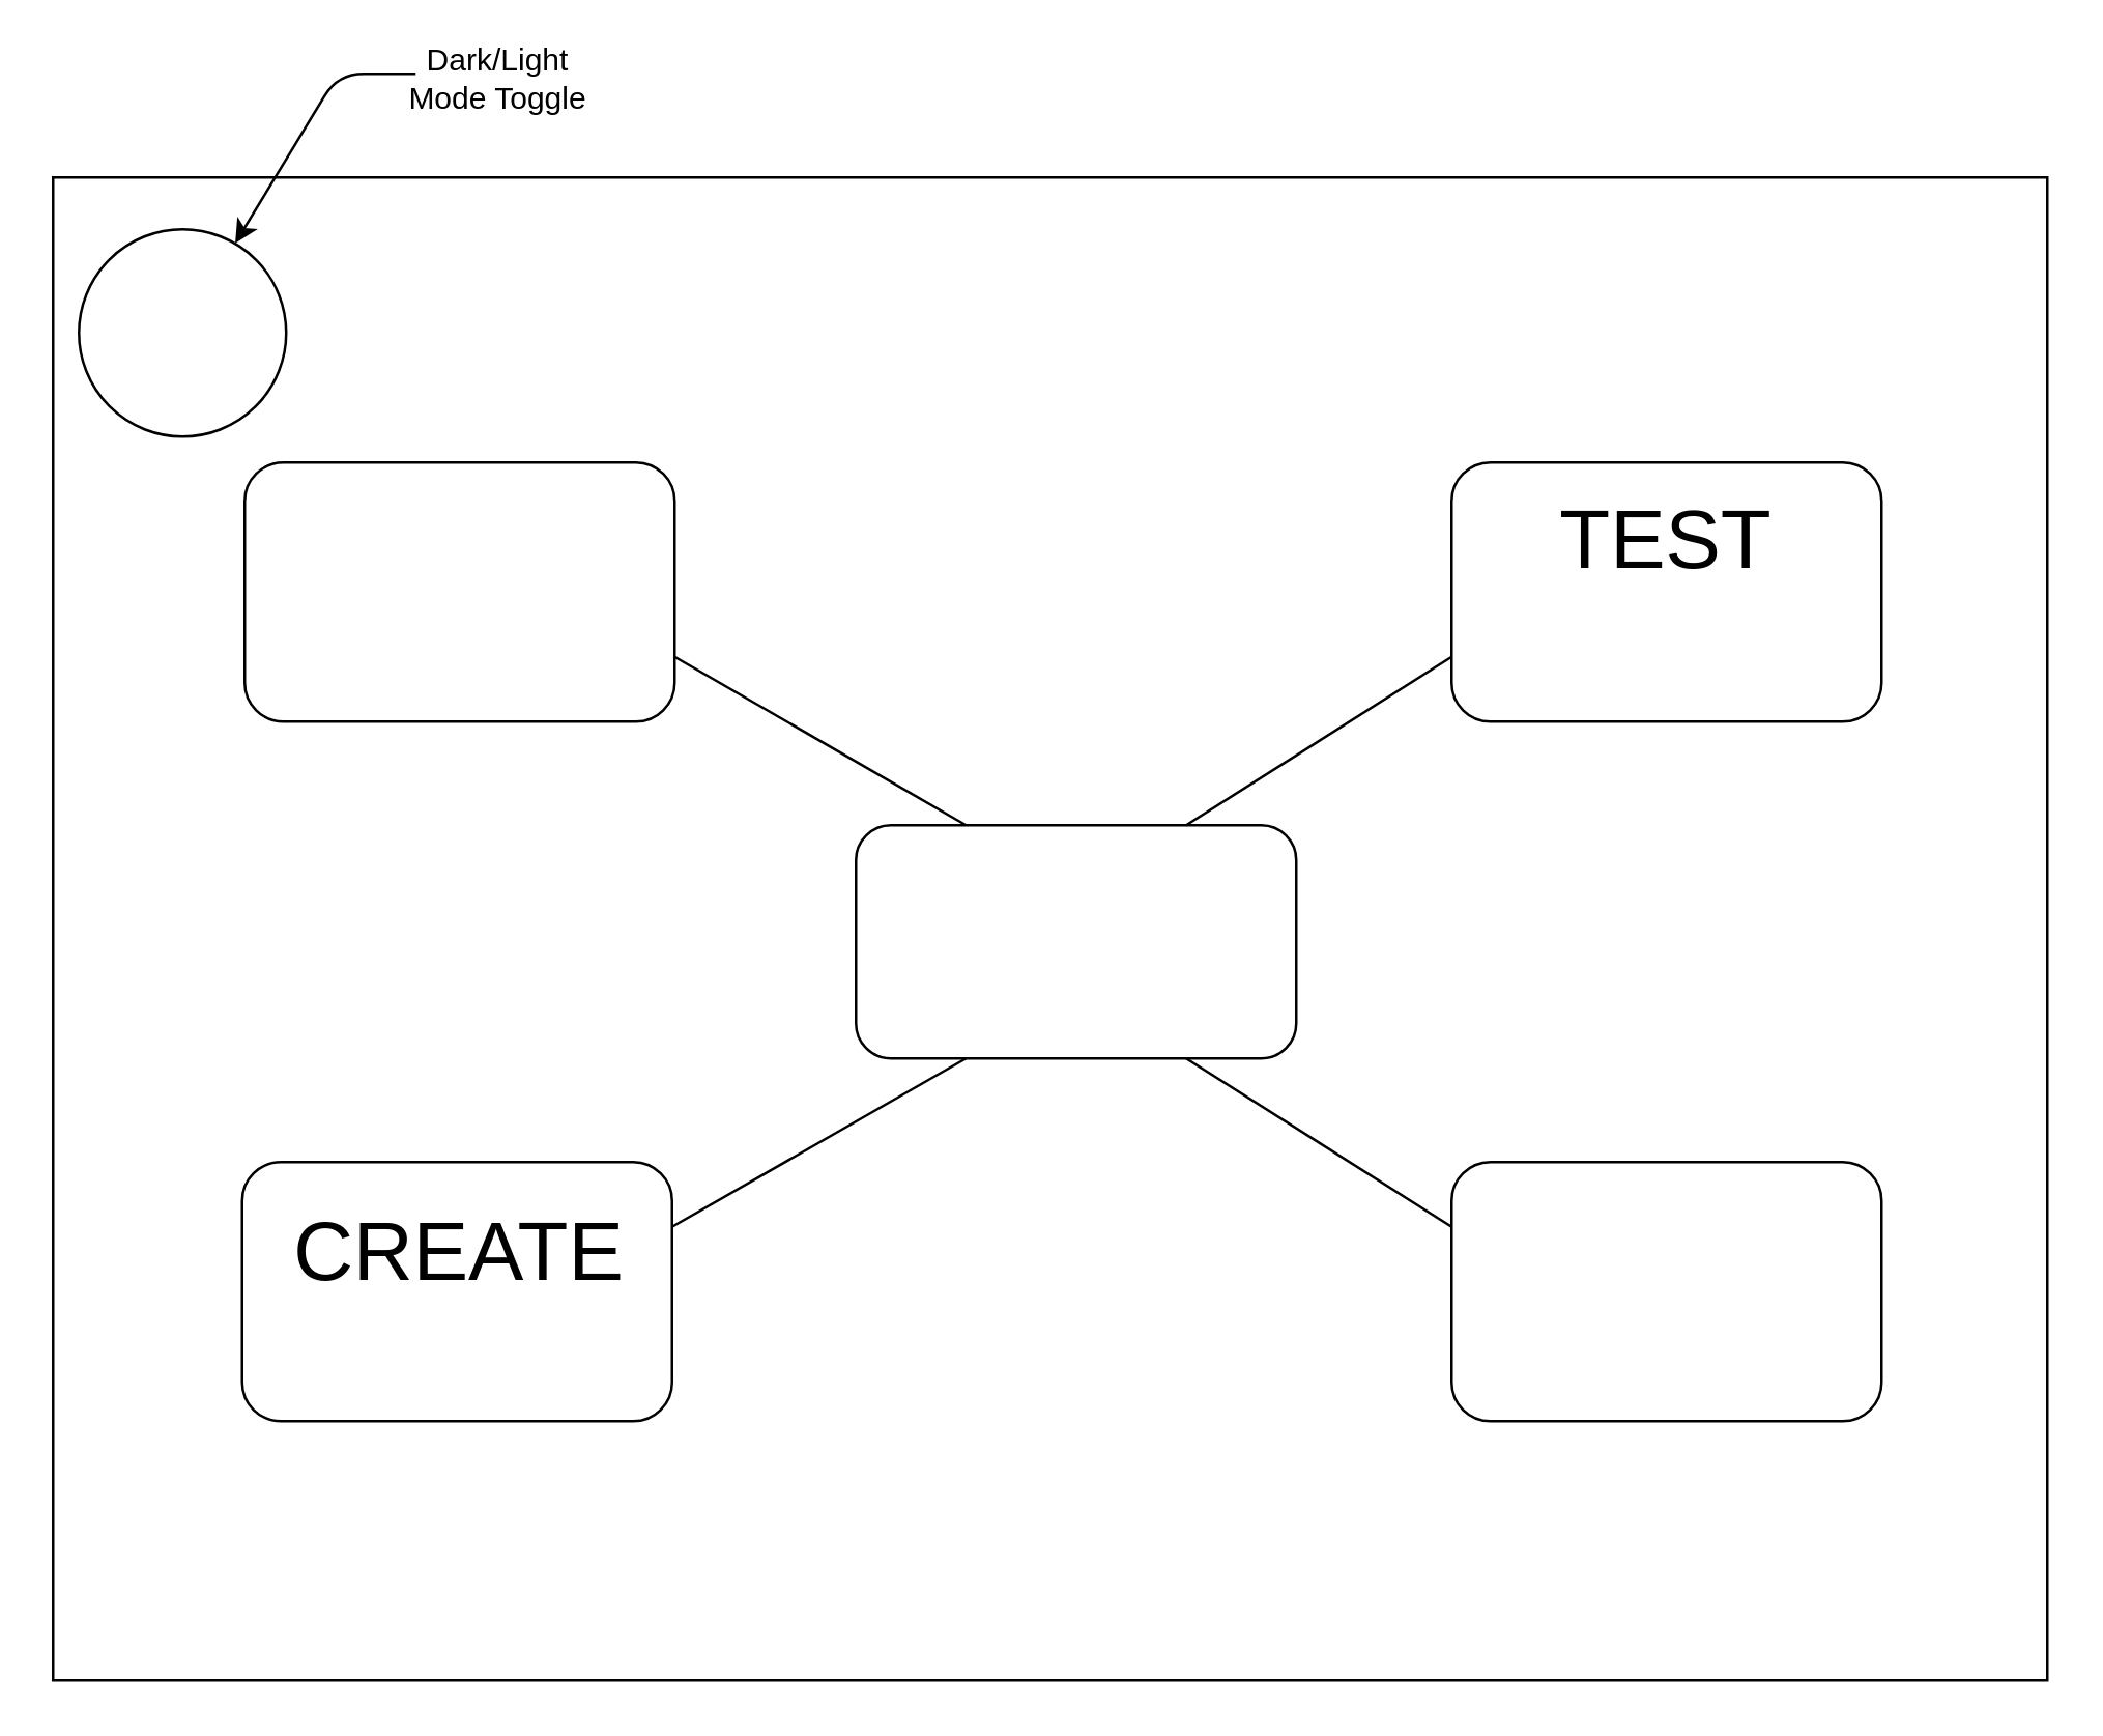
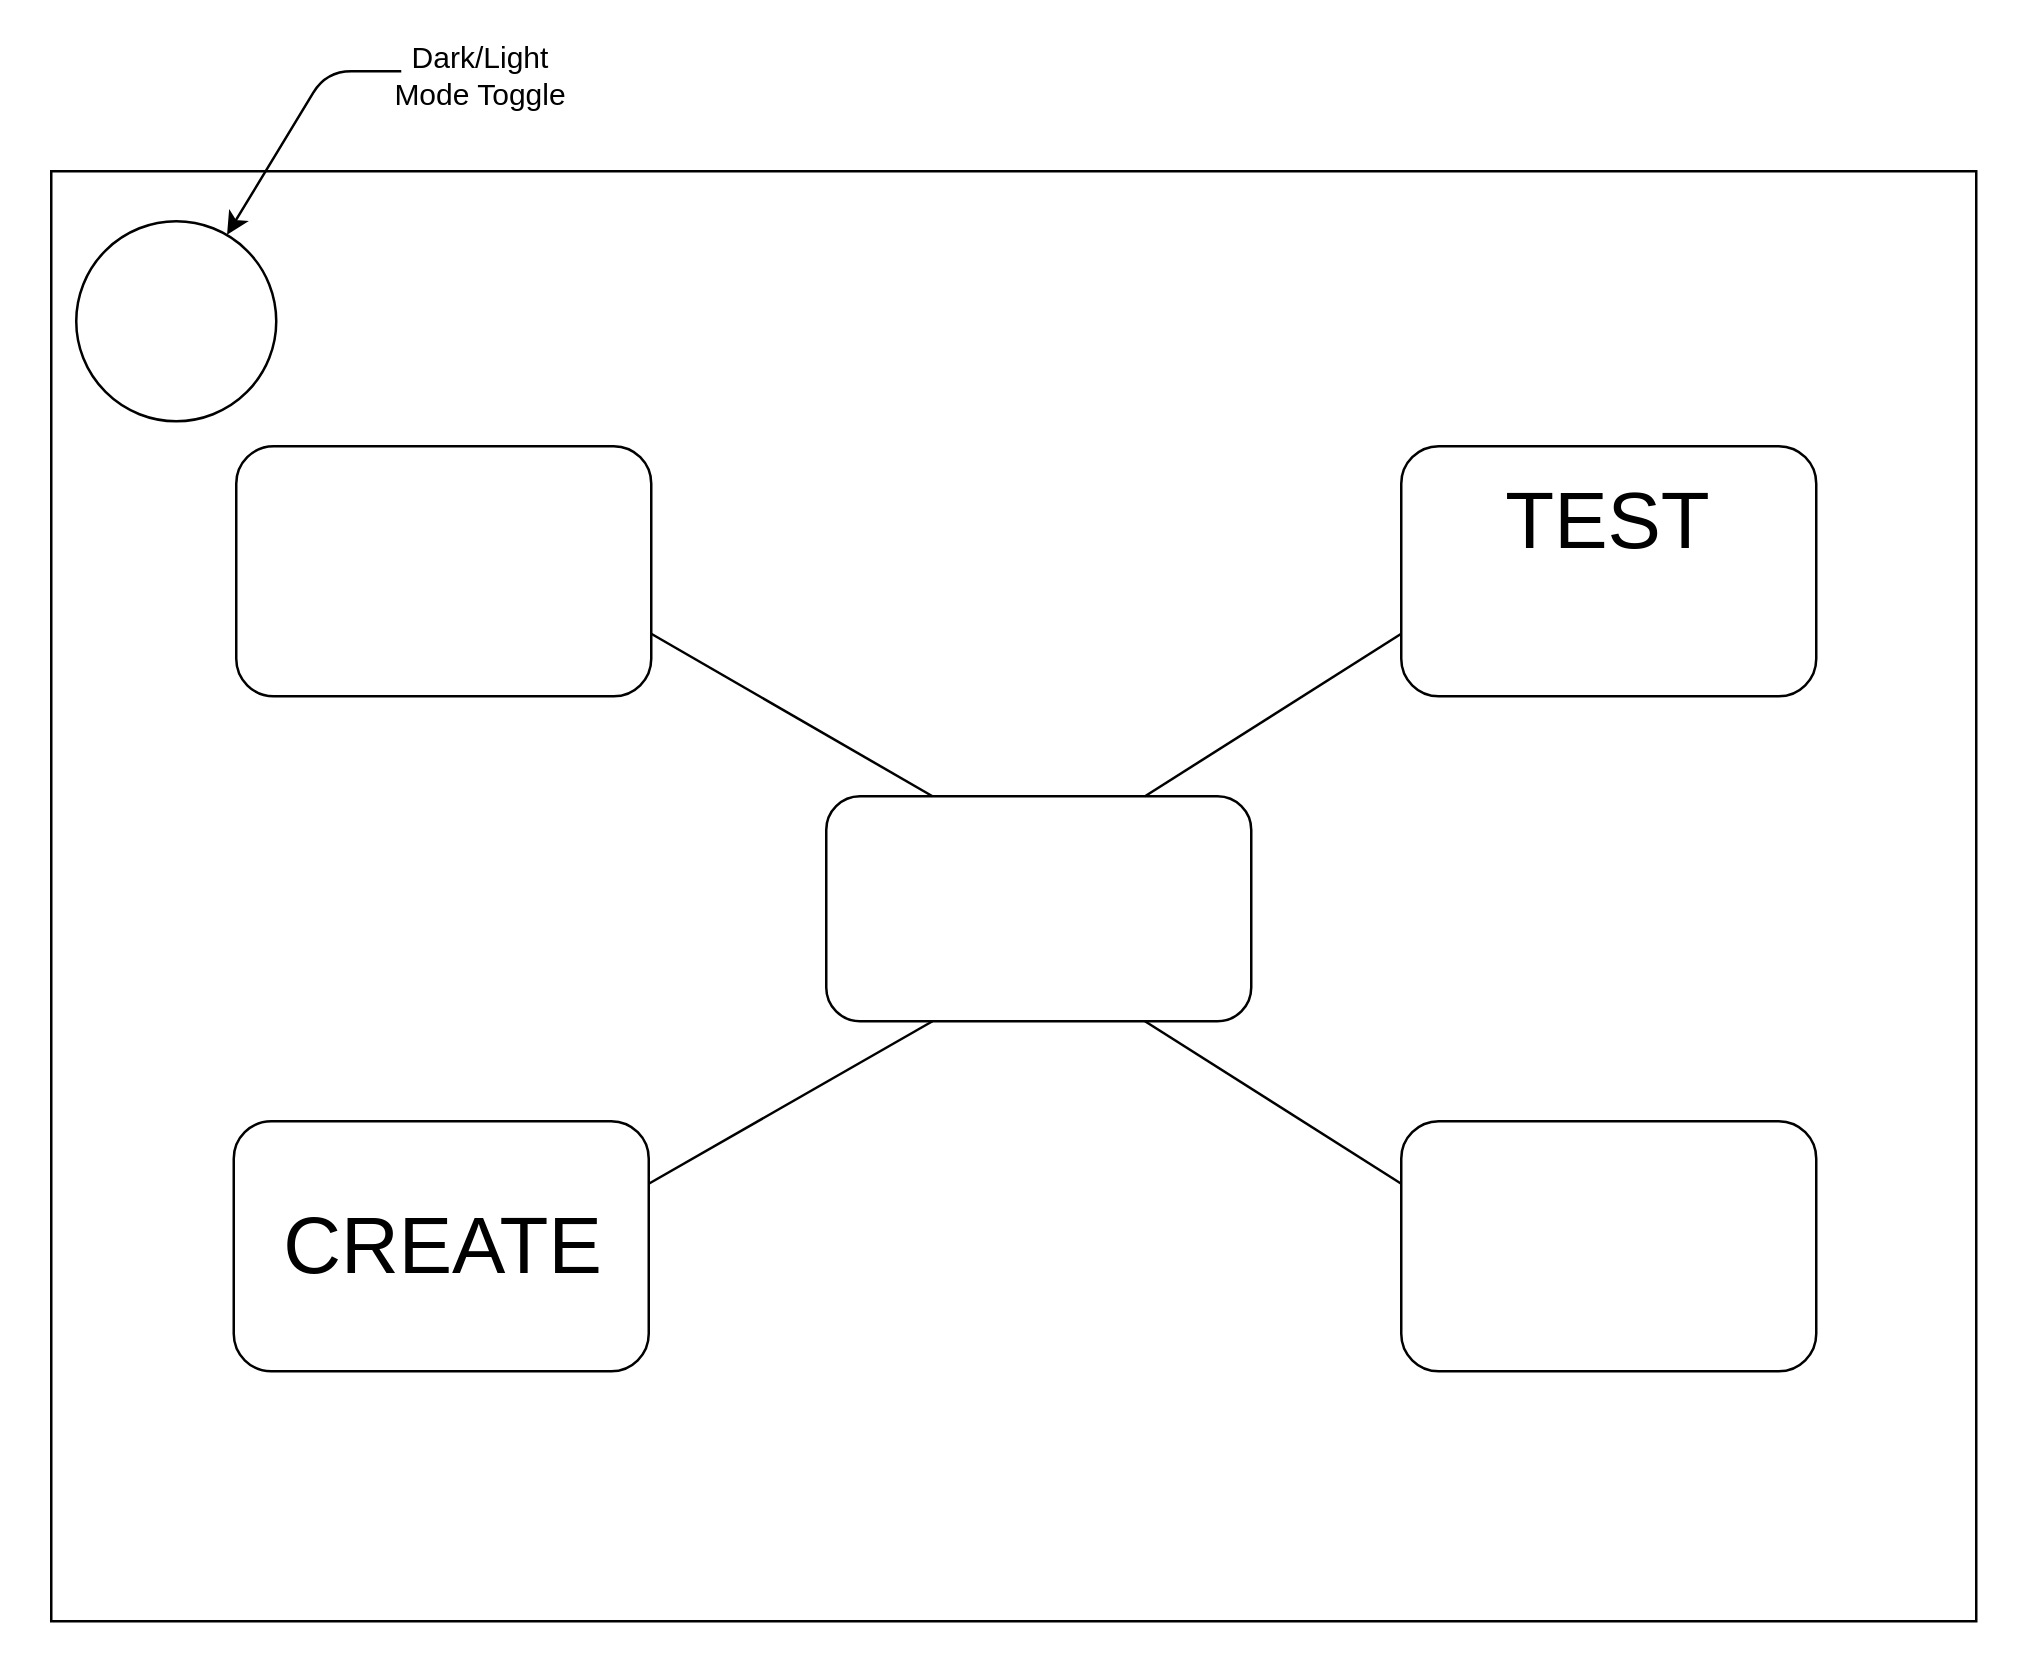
  <mxCell id="0" />
  <mxCell id="1" parent="0" />
  <mxCell id="2" value="" style="rounded=0;whiteSpace=wrap;html=1;imageWidth=24;imageHeight=24;" vertex="1" parent="1"><mxGeometry x="20" y="68" width="770" height="580" as="geometry" /></mxCell>
  <mxCell id="3" value="" style="rounded=1;whiteSpace=wrap;html=1;" vertex="1" parent="1"><mxGeometry x="330" y="318" width="170" height="90" as="geometry" /></mxCell>
  <mxCell id="4" value="" style="rounded=1;whiteSpace=wrap;html=1;fontSize=32;" vertex="1" parent="1"><mxGeometry x="94" y="178" width="166" height="100" as="geometry" /></mxCell>
  <mxCell id="5" value="" style="ellipse;whiteSpace=wrap;html=1;aspect=fixed;fontSize=32;" vertex="1" parent="1"><mxGeometry x="30" y="88" width="80" height="80" as="geometry" /></mxCell>
  <mxCell id="6" value="" style="endArrow=classic;html=1;fontSize=32;entryX=0.754;entryY=0.068;entryDx=0;entryDy=0;entryPerimeter=0;" edge="1" parent="1" target="5"><mxGeometry width="50" height="50" relative="1" as="geometry"><mxPoint x="160" y="28" as="sourcePoint" /><mxPoint x="250" y="-22" as="targetPoint" /><Array as="points"><mxPoint x="130" y="28" /></Array></mxGeometry></mxCell>
  <mxCell id="7" value="Dark/Light Mode Toggle" style="text;html=1;strokeColor=none;fillColor=none;align=center;verticalAlign=middle;whiteSpace=wrap;rounded=0;fontSize=12;" vertex="1" parent="1"><mxGeometry x="154" y="20" width="76" height="20" as="geometry" /></mxCell>
  <mxCell id="8" value="" style="rounded=1;whiteSpace=wrap;html=1;fontSize=32;" vertex="1" parent="1"><mxGeometry x="560" y="178" width="166" height="100" as="geometry" /></mxCell>
  <mxCell id="9" value="" style="rounded=1;whiteSpace=wrap;html=1;fontSize=32;" vertex="1" parent="1"><mxGeometry x="560" y="448" width="166" height="100" as="geometry" /></mxCell>
  <mxCell id="10" value="" style="rounded=1;whiteSpace=wrap;html=1;fontSize=32;" vertex="1" parent="1"><mxGeometry x="93" y="448" width="166" height="100" as="geometry" /></mxCell>
  <mxCell id="11" value="TEST" style="text;html=1;strokeColor=none;fillColor=none;align=center;verticalAlign=middle;whiteSpace=wrap;rounded=0;fontSize=32;" vertex="1" parent="1"><mxGeometry x="578" y="198" width="130" height="20" as="geometry" /></mxCell>
- <mxCell id="12" value="CREATE" style="text;html=1;strokeColor=none;fillColor=none;align=center;verticalAlign=middle;whiteSpace=wrap;rounded=0;fontSize=32;" vertex="1" parent="1"><mxGeometry x="112" y="473" width="130" height="20" as="geometry" /></mxCell>
+ <mxCell id="12" value="CREATE" style="text;html=1;strokeColor=none;fillColor=none;align=center;verticalAlign=middle;whiteSpace=wrap;rounded=0;fontSize=32;" vertex="1" parent="1"><mxGeometry x="112" y="488" width="130" height="20" as="geometry" /></mxCell>
  <mxCell id="13" value="" style="endArrow=none;html=1;fontSize=12;exitX=0.25;exitY=0;exitDx=0;exitDy=0;entryX=1;entryY=0.75;entryDx=0;entryDy=0;" edge="1" parent="1" source="3" target="4"><mxGeometry width="50" height="50" relative="1" as="geometry"><mxPoint x="340" y="268" as="sourcePoint" /><mxPoint x="390" y="218" as="targetPoint" /></mxGeometry></mxCell>
  <mxCell id="14" value="" style="endArrow=none;html=1;fontSize=12;exitX=0.75;exitY=0;exitDx=0;exitDy=0;entryX=0;entryY=0.75;entryDx=0;entryDy=0;" edge="1" parent="1" source="3" target="8"><mxGeometry width="50" height="50" relative="1" as="geometry"><mxPoint x="450" y="268" as="sourcePoint" /><mxPoint x="500" y="218" as="targetPoint" /></mxGeometry></mxCell>
  <mxCell id="15" value="" style="endArrow=none;html=1;fontSize=12;exitX=0.75;exitY=1;exitDx=0;exitDy=0;entryX=0;entryY=0.25;entryDx=0;entryDy=0;" edge="1" parent="1" source="3" target="9"><mxGeometry width="50" height="50" relative="1" as="geometry"><mxPoint x="550" y="418" as="sourcePoint" /><mxPoint x="600" y="368" as="targetPoint" /></mxGeometry></mxCell>
  <mxCell id="16" value="" style="endArrow=none;html=1;fontSize=12;entryX=0.25;entryY=1;entryDx=0;entryDy=0;exitX=1;exitY=0.25;exitDx=0;exitDy=0;" edge="1" parent="1" source="10" target="3"><mxGeometry width="50" height="50" relative="1" as="geometry"><mxPoint x="160" y="388" as="sourcePoint" /><mxPoint x="210" y="338" as="targetPoint" /></mxGeometry></mxCell>
